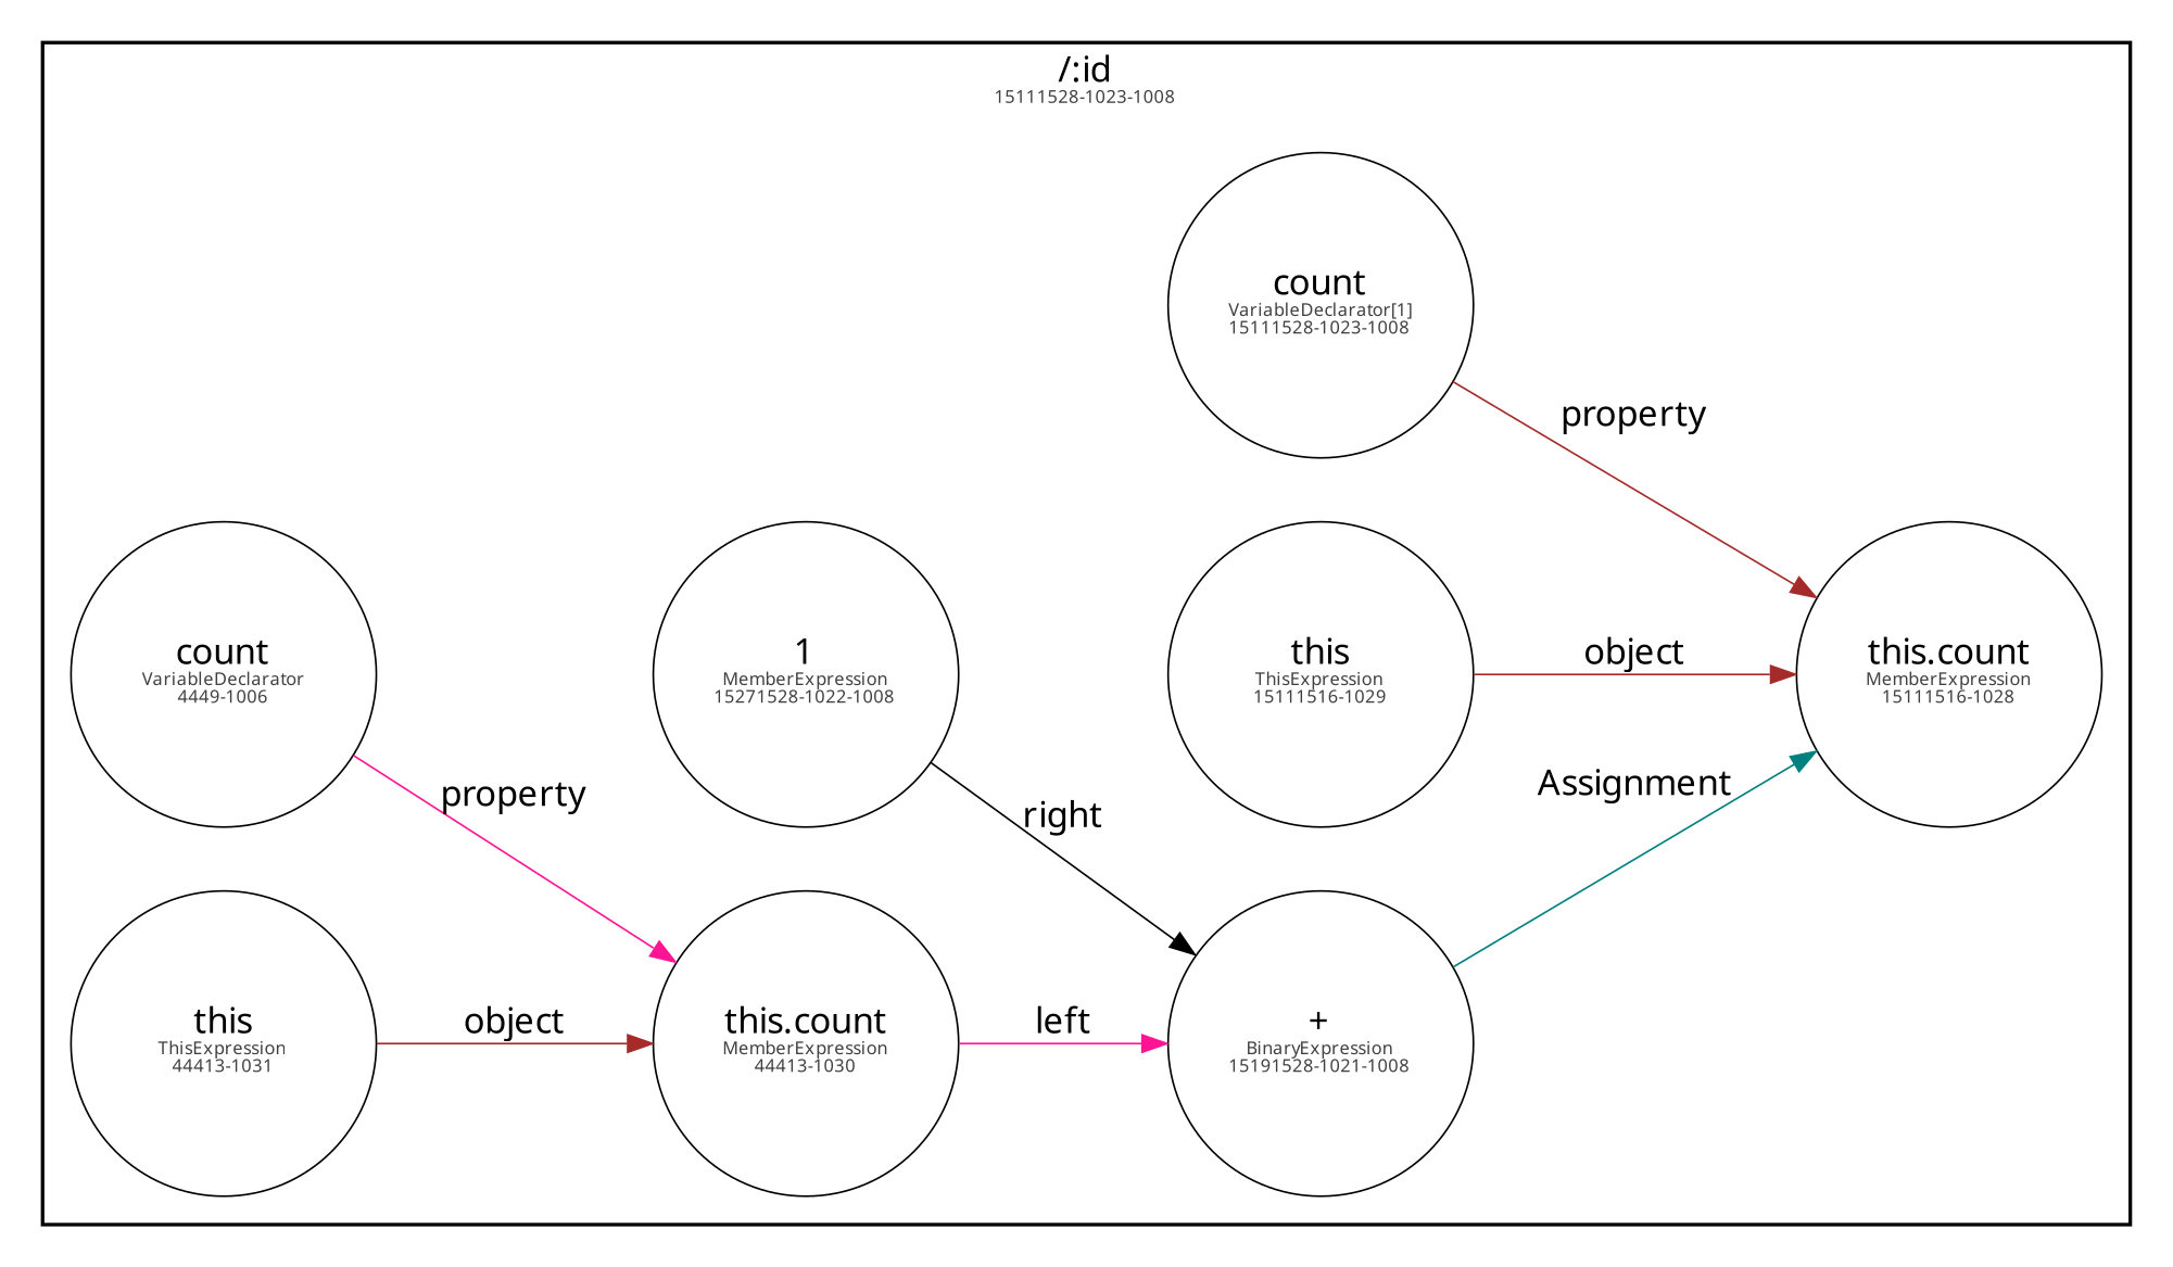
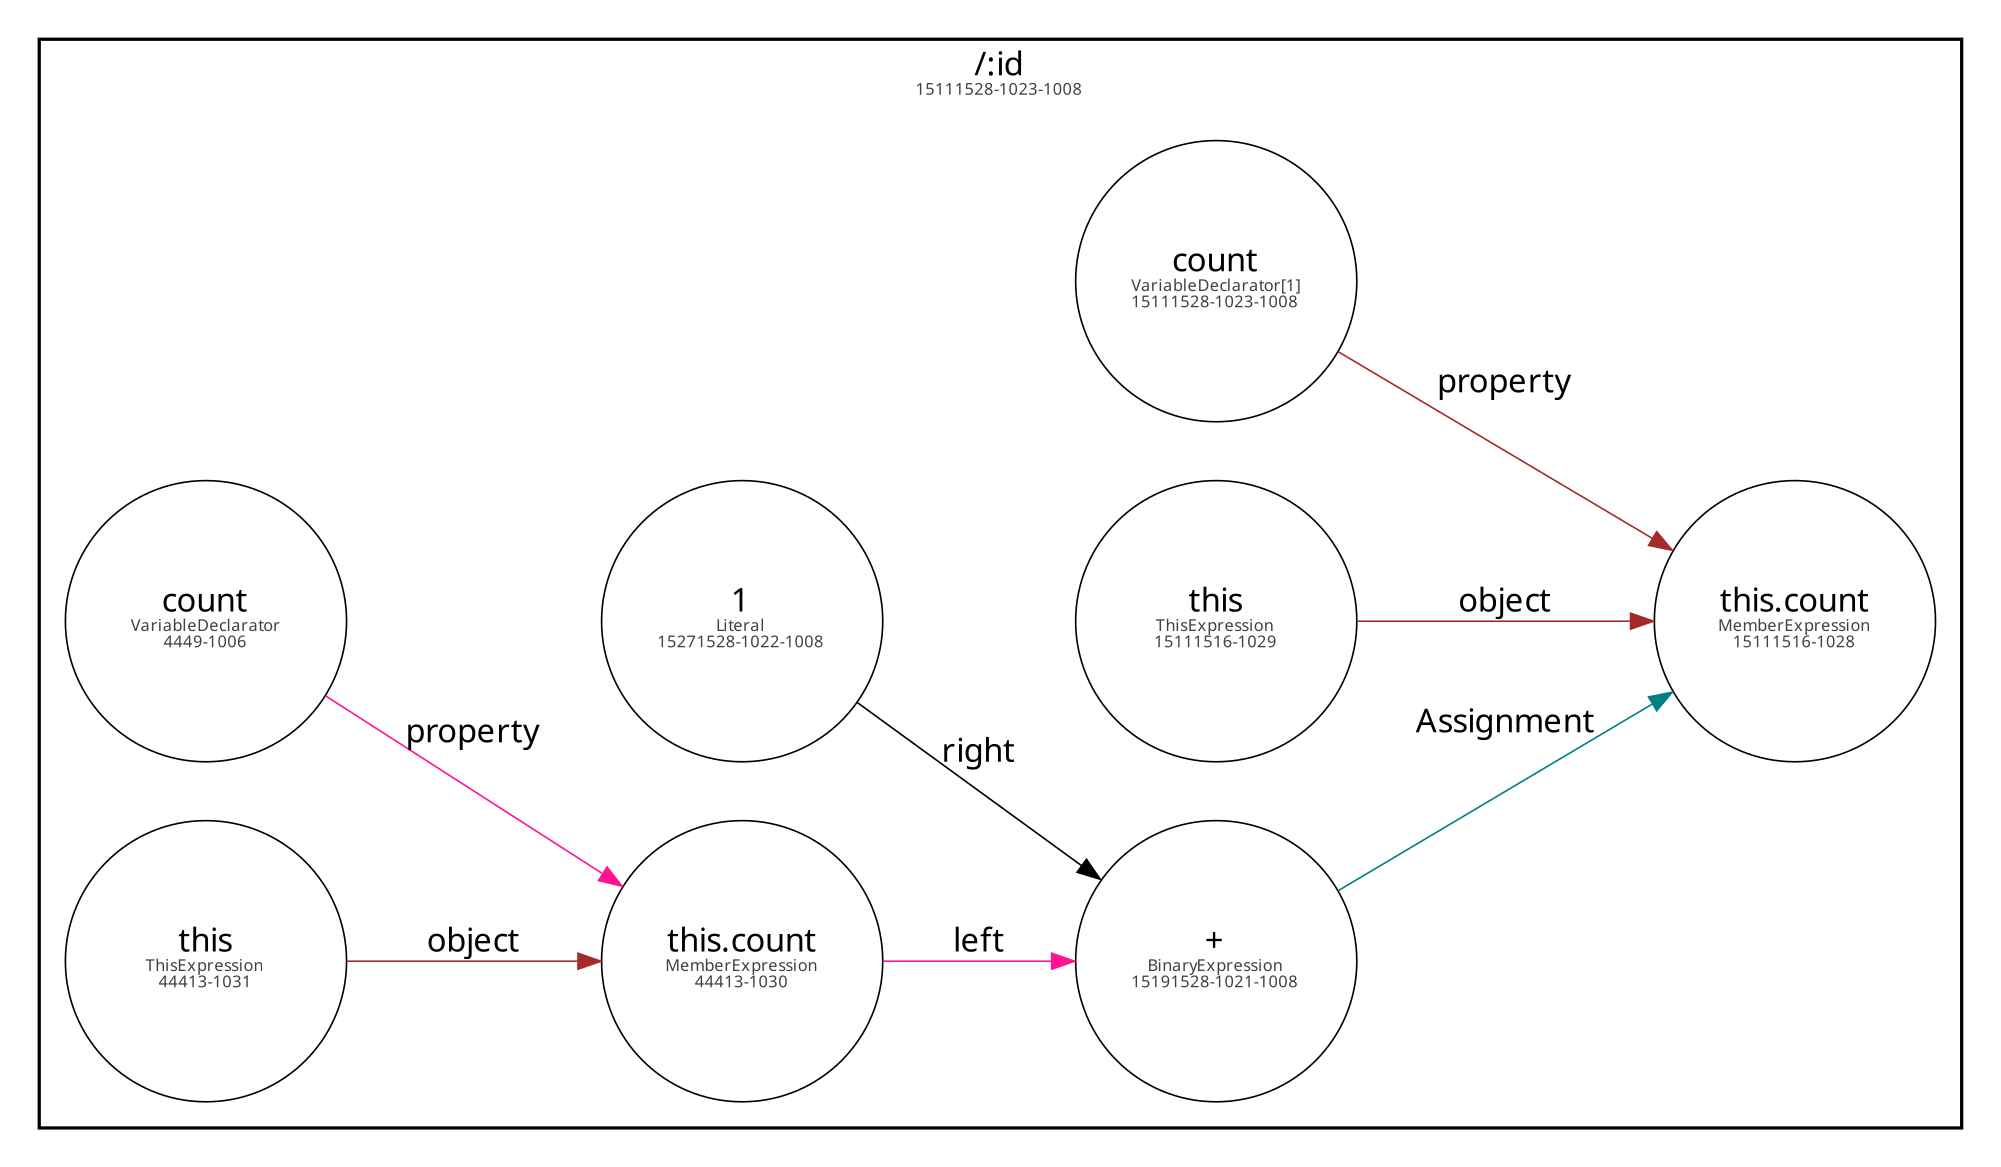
  digraph {
    fontcolor=black
    fontname="HelveticaNeue-Thin"
    fontsize=10
    rankdir=LR
    node [fixedsize=true fontcolor=black fontname="HelveticaNeue-Thin" fontsize=10 penwidth=0.5 shape=circle]
    edge [arrowsize=0.7 fontcolor=black fontname="HelveticaNeue-Thin" fontsize=10 penwidth=0.5 splines=line color=brown]
    n1 [height=1.2 label=<count<br/><font color="#404040" point-size="5">VariableDeclarator[1]</font><br/><font color="#404040" point-size="5">15111528-1023-1008</font>> width=1.2]
    n2 [height=1.2 label=<this.count<br/><font color="#404040" point-size="5">MemberExpression</font><br/><font color="#404040" point-size="5">15111516-1028</font>> width=1.2]
    n3 [height=1.2 label=<+<br/><font color="#404040" point-size="5">BinaryExpression</font><br/><font color="#404040" point-size="5">15191528-1021-1008</font>> width=1.2]
-   n4 [height=1.2 label=<1<br/><font color="#404040" point-size="5">MemberExpression</font><br/><font color="#404040" point-size="5">15271528-1022-1008</font>> width=1.2]
+   n4 [height=1.2 label=<1<br/><font color="#404040" point-size="5">Literal</font><br/><font color="#404040" point-size="5">15271528-1022-1008</font>> width=1.2]
    n5 [height=1.2 label=<count<br/><font color="#404040" point-size="5">VariableDeclarator</font><br/><font color="#404040" point-size="5">4449-1006</font>> width=1.2]
    n6 [height=1.2 label=<this.count<br/><font color="#404040" point-size="5">MemberExpression</font><br/><font color="#404040" point-size="5">44413-1030</font>> width=1.2]
    n7 [height=1.2 label=<this<br/><font color="#404040" point-size="5">ThisExpression</font><br/><font color="#404040" point-size="5">15111516-1029</font>> width=1.2]
    n8 [height=1.2 label=<this<br/><font color="#404040" point-size="5">ThisExpression</font><br/><font color="#404040" point-size="5">44413-1031</font>> width=1.2]
    subgraph cluster_1 {
      label=</:id<br/><font color="#404040" point-size="5">15111528-1023-1008</font>>
      n1
      n2
      n3
      n4
      n5
      n6
      n7
      n8
    }
    n1 -> n2 [label=property]
    n3 -> n2 [label=Assignment color=teal]
    n4 -> n3 [label=right color=black]
    n5 -> n6 [label=property color=deeppink]
    n6 -> n3 [label=left color=deeppink]
    n7 -> n2 [label=object]
    n8 -> n6 [label=object]
  }
